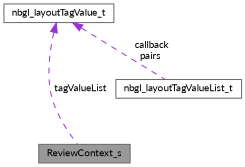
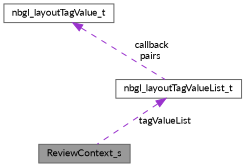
  digraph {
    fontname=Lato
    node [color=gray40 fillcolor=white fontname=Lato fontsize=10 shape=box style=filled]
    edge [color=darkorchid3 dir=back fontname=Lato fontsize=10 labelfontname=Helvetica labelfontsize=10 style=dashed]
    n1 [fillcolor=grey60 fontcolor=black height=0.2 label=ReviewContext_s width=0.4]
    n2 [height=0.2 label=nbgl_layoutTagValueList_t width=0.4]
    n3 [height=0.2 label=nbgl_layoutTagValue_t width=0.4]
-   n3 -> n1 [label=" tagValueList"]
+   n2 -> n1 [label=" tagValueList"]
    n3 -> n2 [label=" callback\npairs"]
  }
